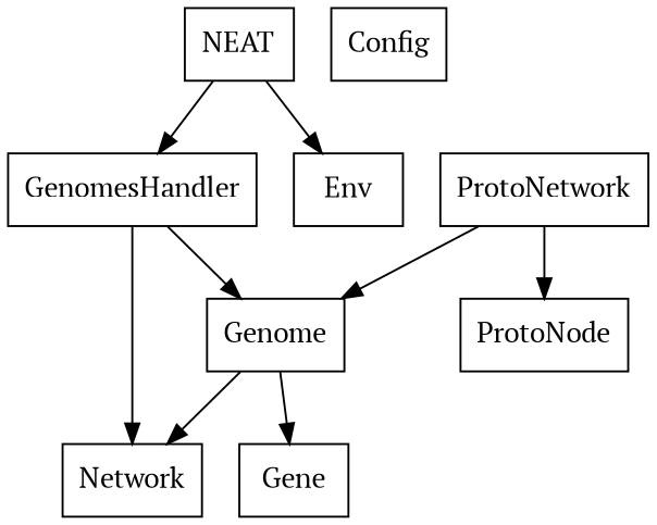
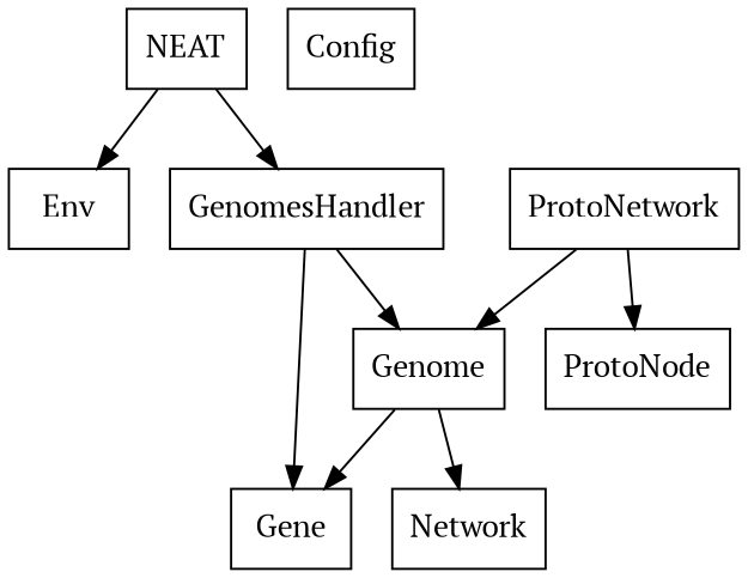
  digraph {
    fontname="PT Serif"
    node [fontname="PT Serif" shape=box]
    edge [fontname="PT Serif"]
    NEAT
    GenomesHandler
    Env
    Network
    Genome
    Gene
    ProtoNetwork
    ProtoNode
    Config
    NEAT -> GenomesHandler
    NEAT -> Env
-   GenomesHandler -> Network
+   GenomesHandler -> Gene
    GenomesHandler -> Genome
    Genome -> Network
    Genome -> Gene
    ProtoNetwork -> Genome
    ProtoNetwork -> ProtoNode
  }
